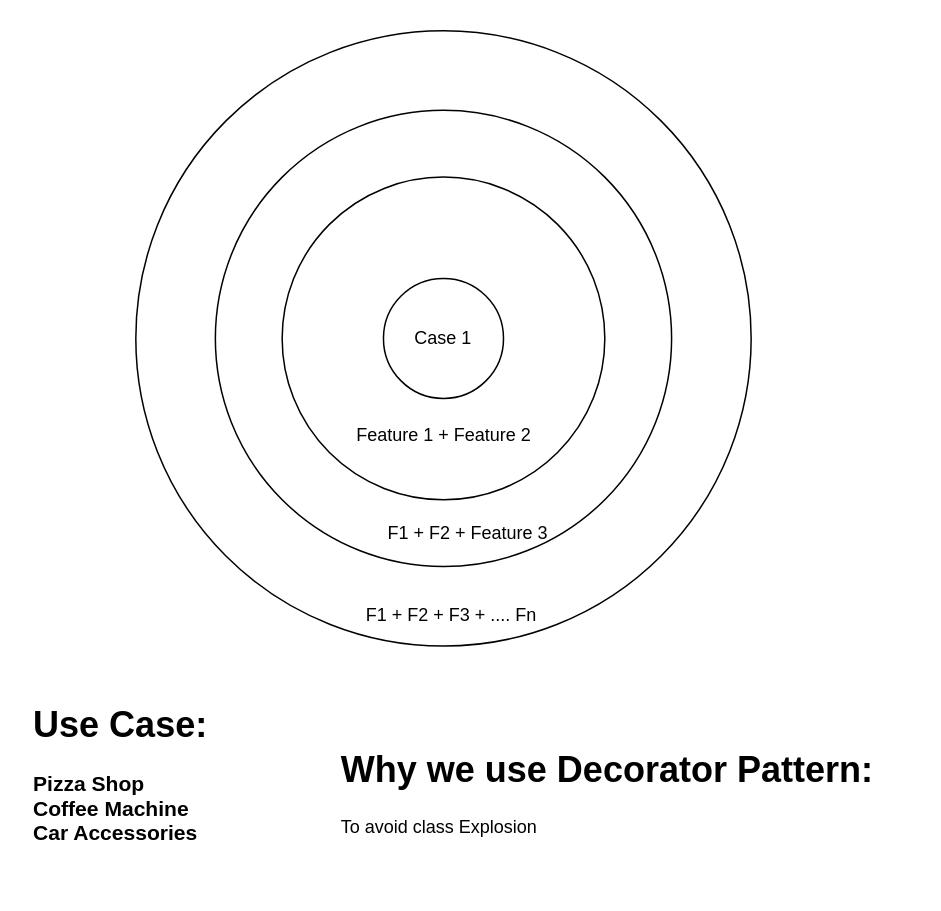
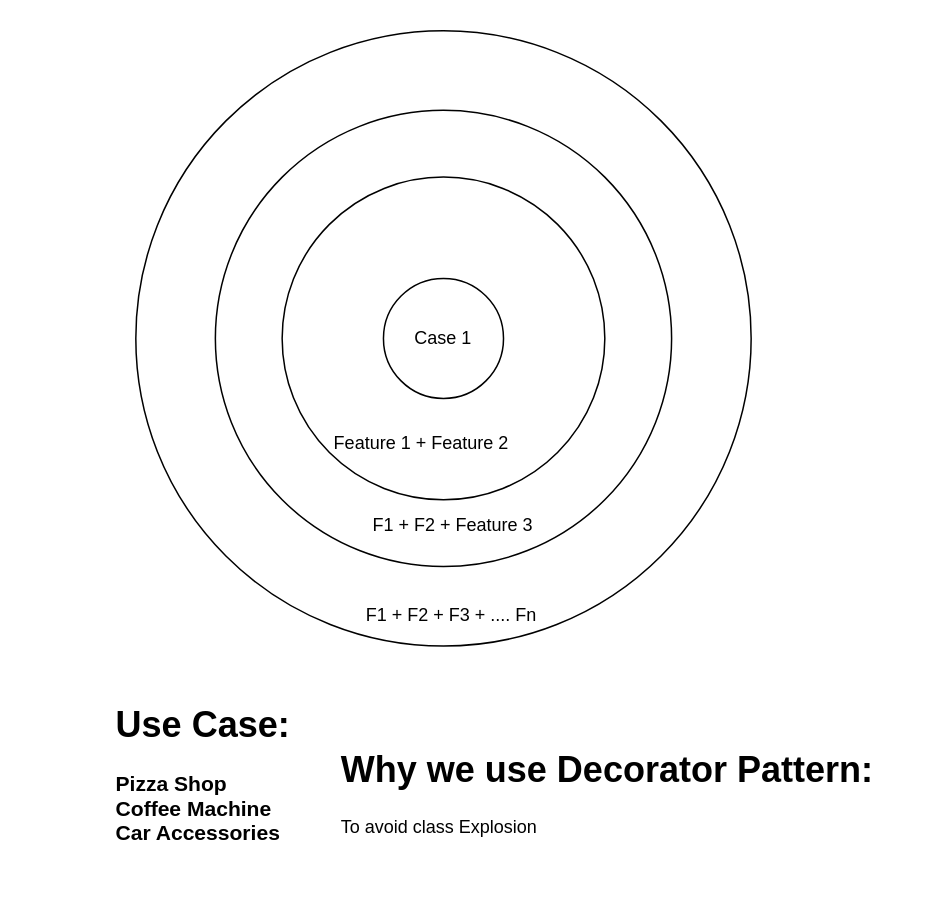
  <mxCell id="0" />
  <mxCell id="1" parent="0" />
  <mxCell id="2" value="" style="ellipse;whiteSpace=wrap;html=1;aspect=fixed;" vertex="1" parent="1"><mxGeometry x="90" y="20" width="410" height="410" as="geometry" /></mxCell>
  <mxCell id="3" value="" style="ellipse;whiteSpace=wrap;html=1;aspect=fixed;" vertex="1" parent="1"><mxGeometry x="143" y="73" width="304" height="304" as="geometry" /></mxCell>
  <mxCell id="4" value="" style="ellipse;whiteSpace=wrap;html=1;aspect=fixed;" vertex="1" parent="1"><mxGeometry x="187.5" y="117.5" width="215" height="215" as="geometry" /></mxCell>
  <mxCell id="5" value="Case 1" style="ellipse;whiteSpace=wrap;html=1;aspect=fixed;" vertex="1" parent="1"><mxGeometry x="255" y="185" width="80" height="80" as="geometry" /></mxCell>
- <mxCell id="6" value="Feature 1 + Feature 2" style="text;html=1;align=center;verticalAlign=middle;resizable=0;points=[];autosize=1;strokeColor=none;fillColor=none;" vertex="1" parent="1"><mxGeometry x="225" y="275" width="140" height="30" as="geometry" /></mxCell>
- <mxCell id="7" value="F1 + F2 + Feature 3" style="text;html=1;align=center;verticalAlign=middle;resizable=0;points=[];autosize=1;strokeColor=none;fillColor=none;" vertex="1" parent="1"><mxGeometry x="246" y="340" width="130" height="30" as="geometry" /></mxCell>
+ <mxCell id="6" value="Feature 1 + Feature 2" style="text;html=1;align=center;verticalAlign=middle;resizable=0;points=[];autosize=1;strokeColor=none;fillColor=none;" vertex="1" parent="1"><mxGeometry x="210" y="280" width="140" height="30" as="geometry" /></mxCell>
+ <mxCell id="7" value="F1 + F2 + Feature 3" style="text;html=1;align=center;verticalAlign=middle;resizable=0;points=[];autosize=1;strokeColor=none;fillColor=none;" vertex="1" parent="1"><mxGeometry x="236" y="335" width="130" height="30" as="geometry" /></mxCell>
  <mxCell id="8" value="F1 + F2 + F3 + .... Fn" style="text;html=1;align=center;verticalAlign=middle;resizable=0;points=[];autosize=1;strokeColor=none;fillColor=none;" vertex="1" parent="1"><mxGeometry x="230" y="395" width="140" height="30" as="geometry" /></mxCell>
- <mxCell id="9" value="&lt;h1&gt;Use Case:&lt;/h1&gt;&lt;h3&gt;Pizza Shop&lt;br&gt;Coffee Machine&lt;br&gt;Car Accessories&lt;/h3&gt;" style="text;html=1;align=left;verticalAlign=middle;resizable=0;points=[];autosize=1;strokeColor=none;fillColor=none;" vertex="1" parent="1"><mxGeometry x="20" y="445" width="140" height="140" as="geometry" /></mxCell>
+ <mxCell id="9" value="&lt;h1&gt;Use Case:&lt;/h1&gt;&lt;h3&gt;Pizza Shop&lt;br&gt;Coffee Machine&lt;br&gt;Car Accessories&lt;/h3&gt;" style="text;html=1;align=left;verticalAlign=middle;resizable=0;points=[];autosize=1;strokeColor=none;fillColor=none;" vertex="1" parent="1"><mxGeometry x="75" y="445" width="140" height="140" as="geometry" /></mxCell>
  <mxCell id="10" value="&lt;h1&gt;&lt;span style=&quot;background-color: initial;&quot;&gt;Why we use Decorator Pattern:&lt;/span&gt;&lt;/h1&gt;&lt;div&gt;&lt;span style=&quot;background-color: initial;&quot;&gt;To avoid class Explosion&lt;/span&gt;&lt;/div&gt;" style="text;html=1;align=left;verticalAlign=middle;resizable=0;points=[];autosize=1;strokeColor=none;fillColor=none;" vertex="1" parent="1"><mxGeometry x="225" y="475" width="380" height="90" as="geometry" /></mxCell>
